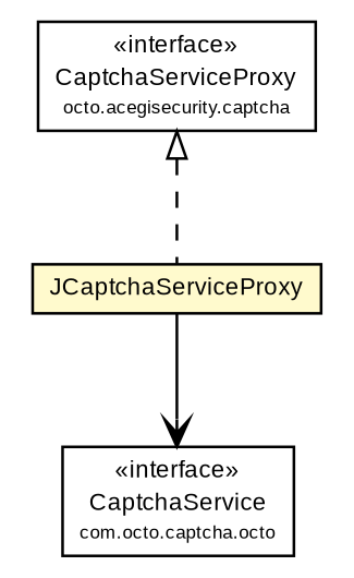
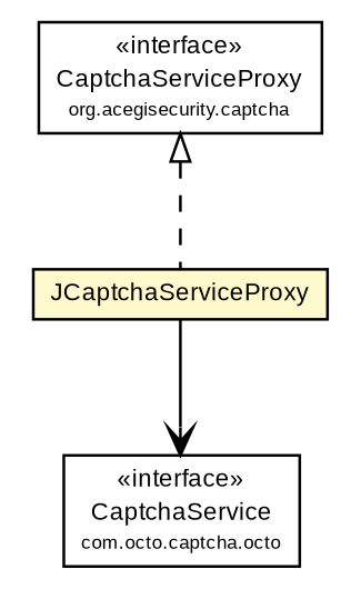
  digraph {
    node [fontcolor=black fontname=arial fontsize=9.0 shape=plaintext]
    edge [fontname=arial headport=p labelfontname=arial labelfontsize=10 tailport=p]
    n1 [label=<<table border="0" cellborder="1" cellspacing="0" cellpadding="2" port="p" bgcolor="lemonChiffon" href="./JCaptchaServiceProxy.html"> 		<tr><td><table border="0" cellspacing="0" cellpadding="1"> 			<tr><td> JCaptchaServiceProxy </td></tr> 		</table></td></tr> 		</table>>]
    n2 [label=<<table border="0" cellborder="1" cellspacing="0" cellpadding="2" port="p" href="http://java.sun.com/j2se/1.4.2/docs/api/com/octo/captcha/service/CaptchaService.html"> 		<tr><td><table border="0" cellspacing="0" cellpadding="1"> 			<tr><td> &laquo;interface&raquo; </td></tr> 			<tr><td> CaptchaService </td></tr> 			<tr><td><font point-size="7.0"> com.octo.captcha.octo </font></td></tr> 		</table></td></tr> 		</table>>]
-   n3 [label=<<table border="0" cellborder="1" cellspacing="0" cellpadding="2" port="p" href="http://java.sun.com/j2se/1.4.2/docs/api/org/acegisecurity/captcha/CaptchaServiceProxy.html"> 		<tr><td><table border="0" cellspacing="0" cellpadding="1"> 			<tr><td> &laquo;interface&raquo; </td></tr> 			<tr><td> CaptchaServiceProxy </td></tr> 			<tr><td><font point-size="7.0"> octo.acegisecurity.captcha </font></td></tr> 		</table></td></tr> 		</table>>]
+   n3 [label=<<table border="0" cellborder="1" cellspacing="0" cellpadding="2" port="p" href="http://java.sun.com/j2se/1.4.2/docs/api/org/acegisecurity/captcha/CaptchaServiceProxy.html"> 		<tr><td><table border="0" cellspacing="0" cellpadding="1"> 			<tr><td> &laquo;interface&raquo; </td></tr> 			<tr><td> CaptchaServiceProxy </td></tr> 			<tr><td><font point-size="7.0"> org.acegisecurity.captcha </font></td></tr> 		</table></td></tr> 		</table>>]
    n1 -> n2 [arrowhead=open color=black fontcolor=black fontsize=10.0]
    n3 -> n1 [arrowtail=empty dir=back fontsize=10 style=dashed]
  }
